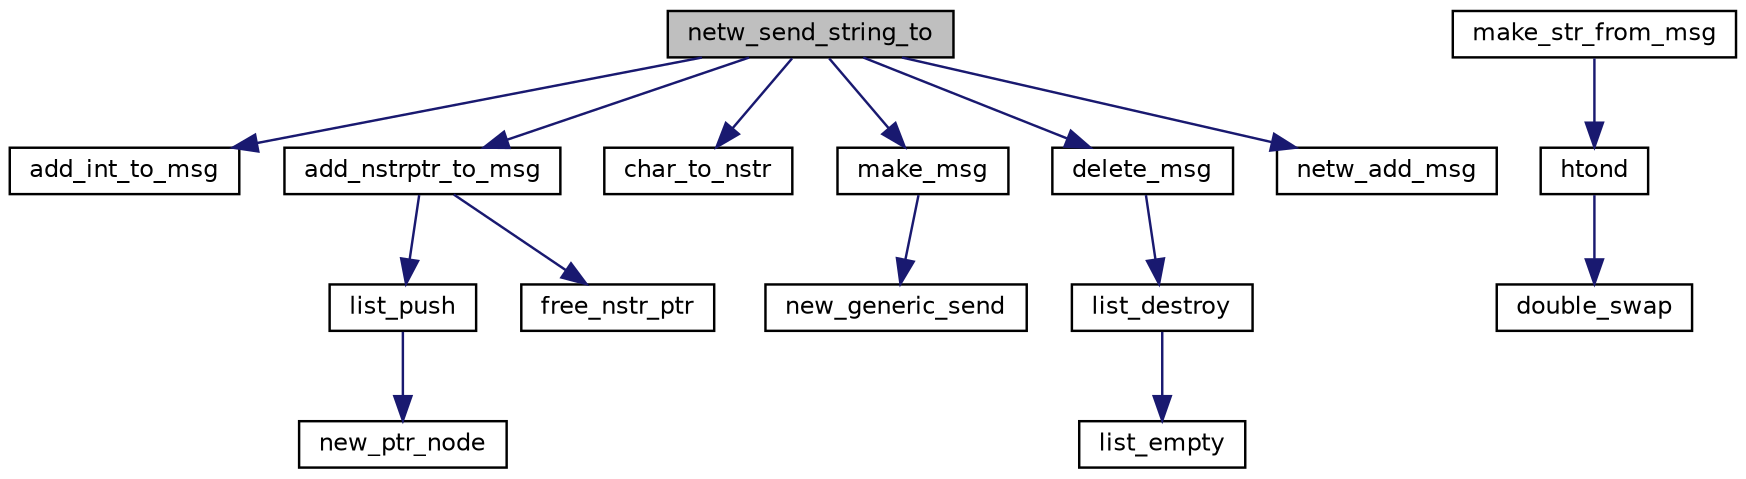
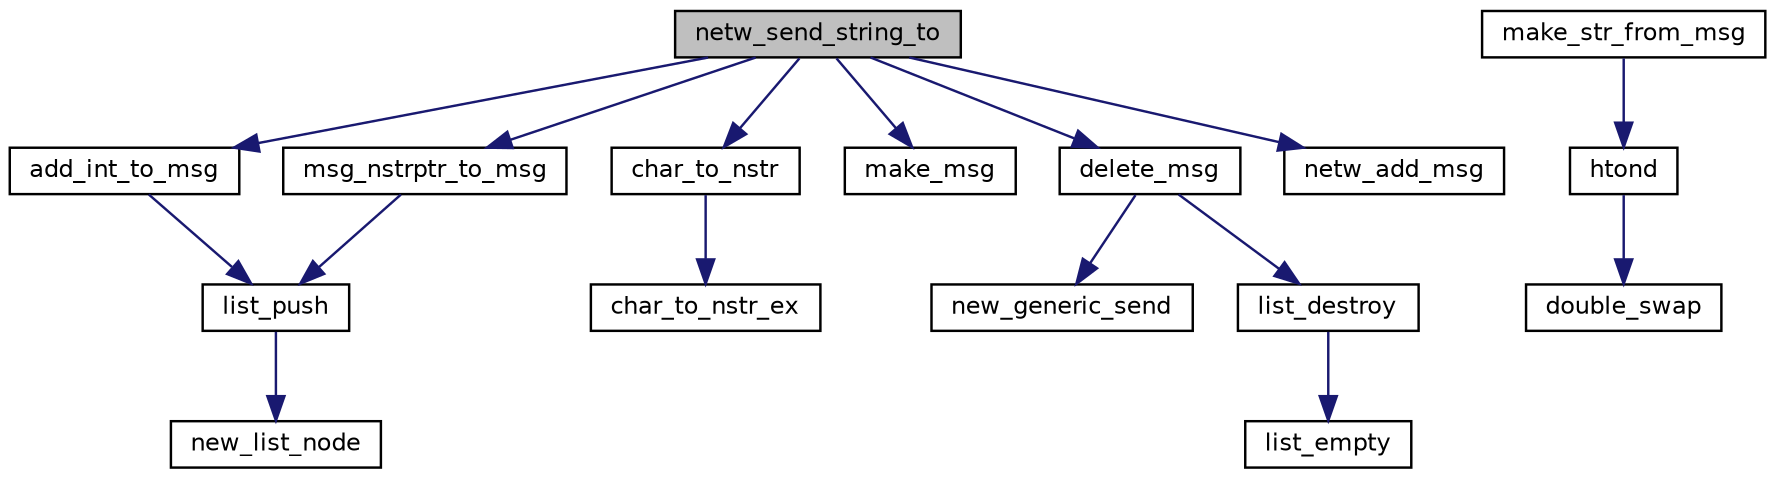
  digraph {
    rankdir=TB
    node [color=black fillcolor=white fontname=Helvetica fontsize=10 shape=record style=filled]
    edge [color=midnightblue fontname=Helvetica fontsize=10 labelfontname=Helvetica labelfontsize=10 style=solid]
    n1 [fillcolor=grey75 fontcolor=black height=0.2 label=netw_send_string_to width=0.4]
    n2 [height=0.2 label=add_int_to_msg width=0.4]
-   n3 [height=0.2 label=add_nstrptr_to_msg width=0.4]
+   n3 [height=0.2 label=msg_nstrptr_to_msg width=0.4]
    n4 [height=0.2 label=char_to_nstr width=0.4]
    n5 [height=0.2 label=make_msg width=0.4]
    n6 [height=0.2 label=delete_msg width=0.4]
    n7 [height=0.2 label=netw_add_msg width=0.4]
    n8 [height=0.2 label=list_push width=0.4]
-   n9 [height=0.2 label=free_nstr_ptr width=0.4]
+   n10 [height=0.2 label=char_to_nstr_ex width=0.4]
    n11 [height=0.2 label=new_generic_send width=0.4]
    n12 [height=0.2 label=list_destroy width=0.4]
    n13 [height=0.2 label=make_str_from_msg width=0.4]
    n14 [height=0.2 label=htond width=0.4]
-   n15 [height=0.2 label=new_ptr_node width=0.4]
+   n15 [height=0.2 label=new_list_node width=0.4]
    n16 [height=0.2 label=list_empty width=0.4]
    n17 [height=0.2 label=double_swap width=0.4]
    n1 -> n2
    n1 -> n3
    n1 -> n4
    n1 -> n5
    n1 -> n6
    n1 -> n7
+   n2 -> n8
    n3 -> n8
-   n3 -> n9
-   n5 -> n11
+   n4 -> n10
+   n6 -> n11
    n6 -> n12
    n8 -> n15
    n12 -> n16
    n13 -> n14
    n14 -> n17
  }
